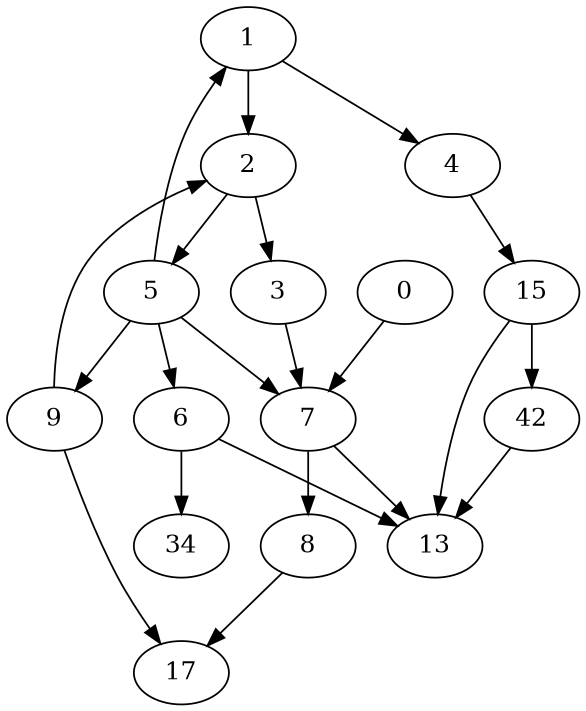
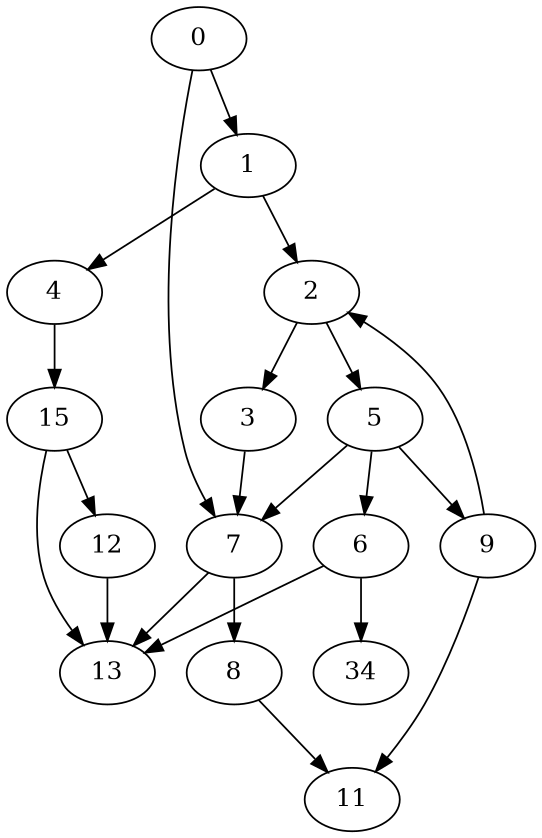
  strict digraph {
    fontname="DejaVu Serif"
    node [fontname="DejaVu Serif"]
    edge [fontname="DejaVu Serif"]
    0
    1
    7
    2
    4
    13
    8
    3
    5
    n10 [label=15]
-   11 [label=17]
+   11
    9
    6
-   12 [label=42]
+   12
    n15 [label=34]
-   5 -> 1
+   0 -> 1
    0 -> 7
    1 -> 2
    1 -> 4
    7 -> 13
    7 -> 8
    2 -> 3
    2 -> 5
    4 -> n10
    8 -> 11
    3 -> 7
    5 -> 7
    5 -> 9
    5 -> 6
    n10 -> 13
    n10 -> 12
    9 -> 2
    9 -> 11
    6 -> 13
    6 -> n15
    12 -> 13
  }
